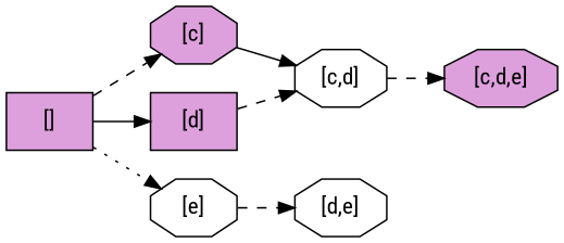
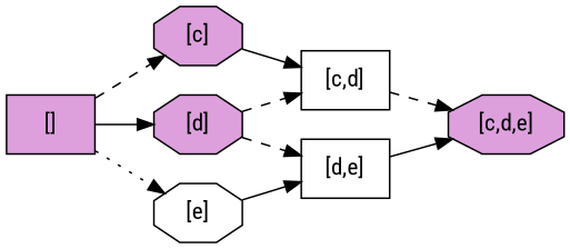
  digraph {
    fontname="Roboto Condensed"
    rankdir=LR
    node [fillcolor=plum fontname="Roboto Condensed" shape=octagon style=filled]
    edge [fontname="Roboto Condensed" style=dashed]
    n1 [label="[]" shape=box]
    n2 [label="[c]"]
-   n3 [label="[d]" shape=box]
+   n3 [label="[d]"]
    n4 [fillcolor=white label="[e]"]
-   n5 [fillcolor=white label="[c,d]"]
-   n6 [fillcolor=white label="[d,e]"]
+   n5 [fillcolor=white label="[c,d]" shape=box]
+   n6 [fillcolor=white label="[d,e]" shape=box]
    n7 [label="[c,d,e]"]
    n1 -> n2
    n1 -> n3 [style=solid]
    n1 -> n4 [style=dotted]
    n2 -> n5 [style=solid]
    n3 -> n5
-   n4 -> n6
+   n3 -> n6
+   n4 -> n6 [style=solid]
    n5 -> n7
+   n6 -> n7 [style=solid]
  }
